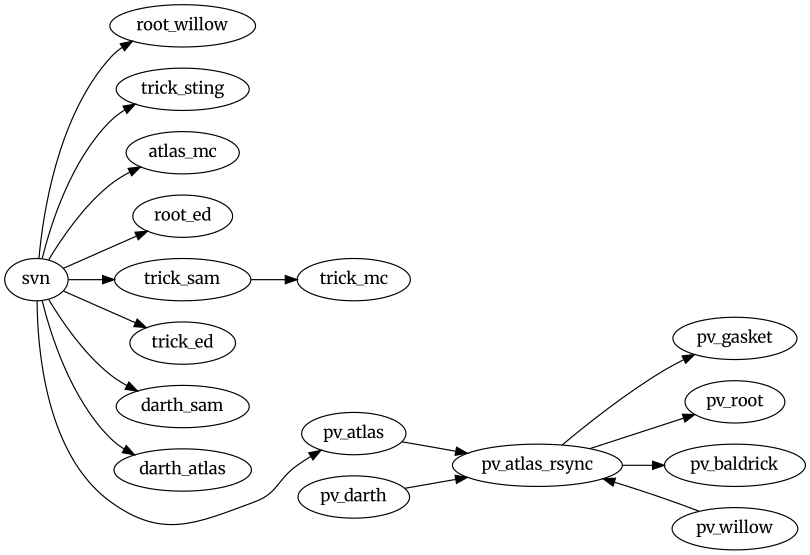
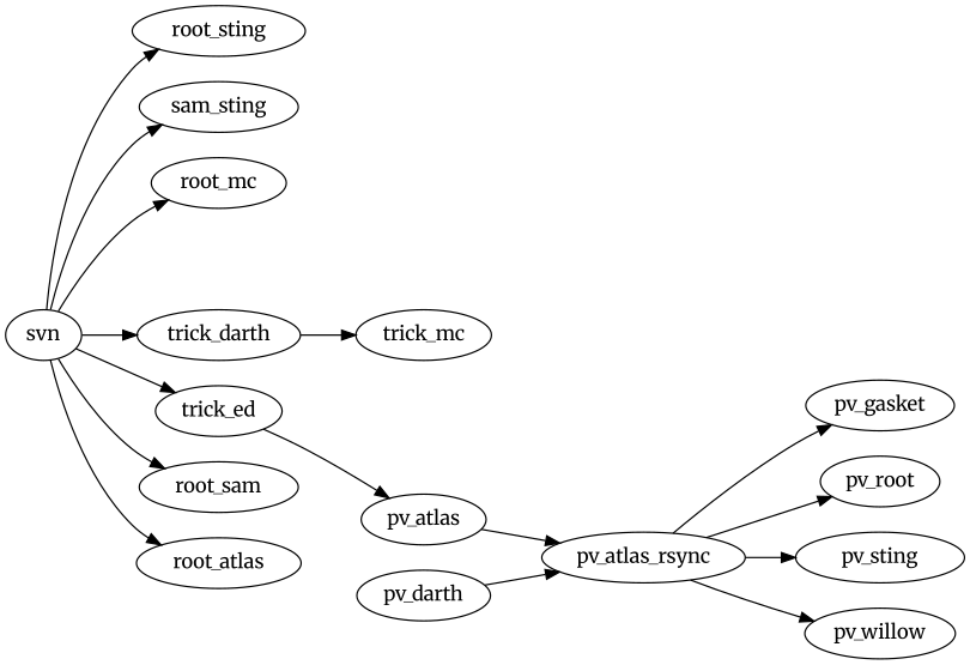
  digraph {
    fontname=Merriweather
    rankdir=LR
    node [fontname=Merriweather]
    edge [fontname=Merriweather]
    svn
-   root_sting [label=root_willow]
-   trick_sting
-   root_mc [label=atlas_mc]
-   root_ed
+   root_sting
+   trick_sting [label=sam_sting]
+   root_mc
    trick_ed
-   trick_sam
-   root_sam [label=darth_sam]
-   root_atlas [label=darth_atlas]
+   trick_sam [label=trick_darth]
+   root_sam
+   root_atlas
    pv_atlas
    trick_mc
    pv_atlas_rsync
    pv_gasket
    n14 [label=pv_root]
-   pv_baldrick
+   pv_baldrick [label=pv_sting]
    pv_willow
    pv_darth
    svn -> root_sting
    svn -> trick_sting
    svn -> root_mc
-   svn -> root_ed
    svn -> trick_ed
    svn -> trick_sam
    svn -> root_sam
    svn -> root_atlas
-   svn -> pv_atlas
+   trick_ed -> pv_atlas
    trick_sam -> trick_mc
    pv_atlas -> pv_atlas_rsync
    pv_atlas_rsync -> pv_gasket
    pv_atlas_rsync -> n14
    pv_atlas_rsync -> pv_baldrick
-   pv_willow -> pv_atlas_rsync
+   pv_atlas_rsync -> pv_willow
    pv_darth -> pv_atlas_rsync
  }
